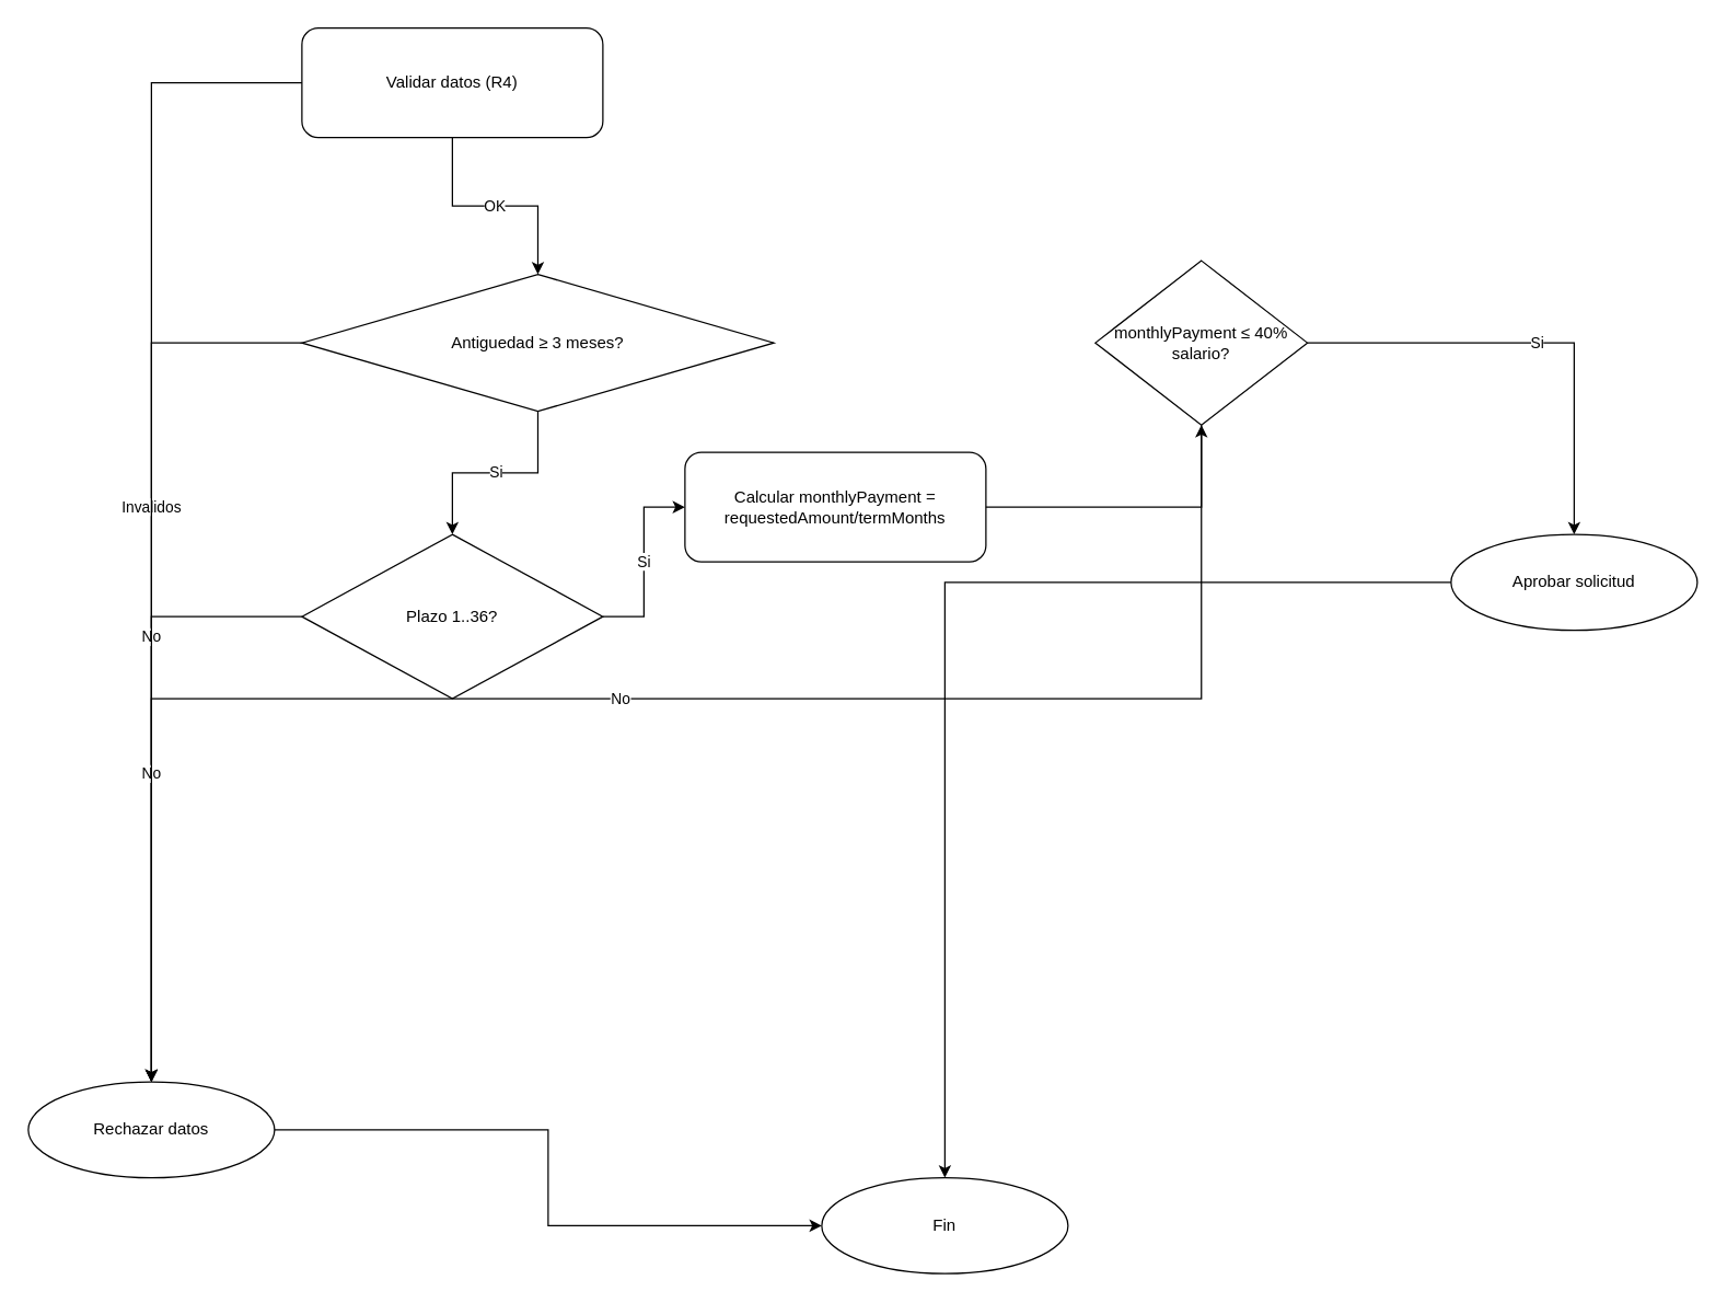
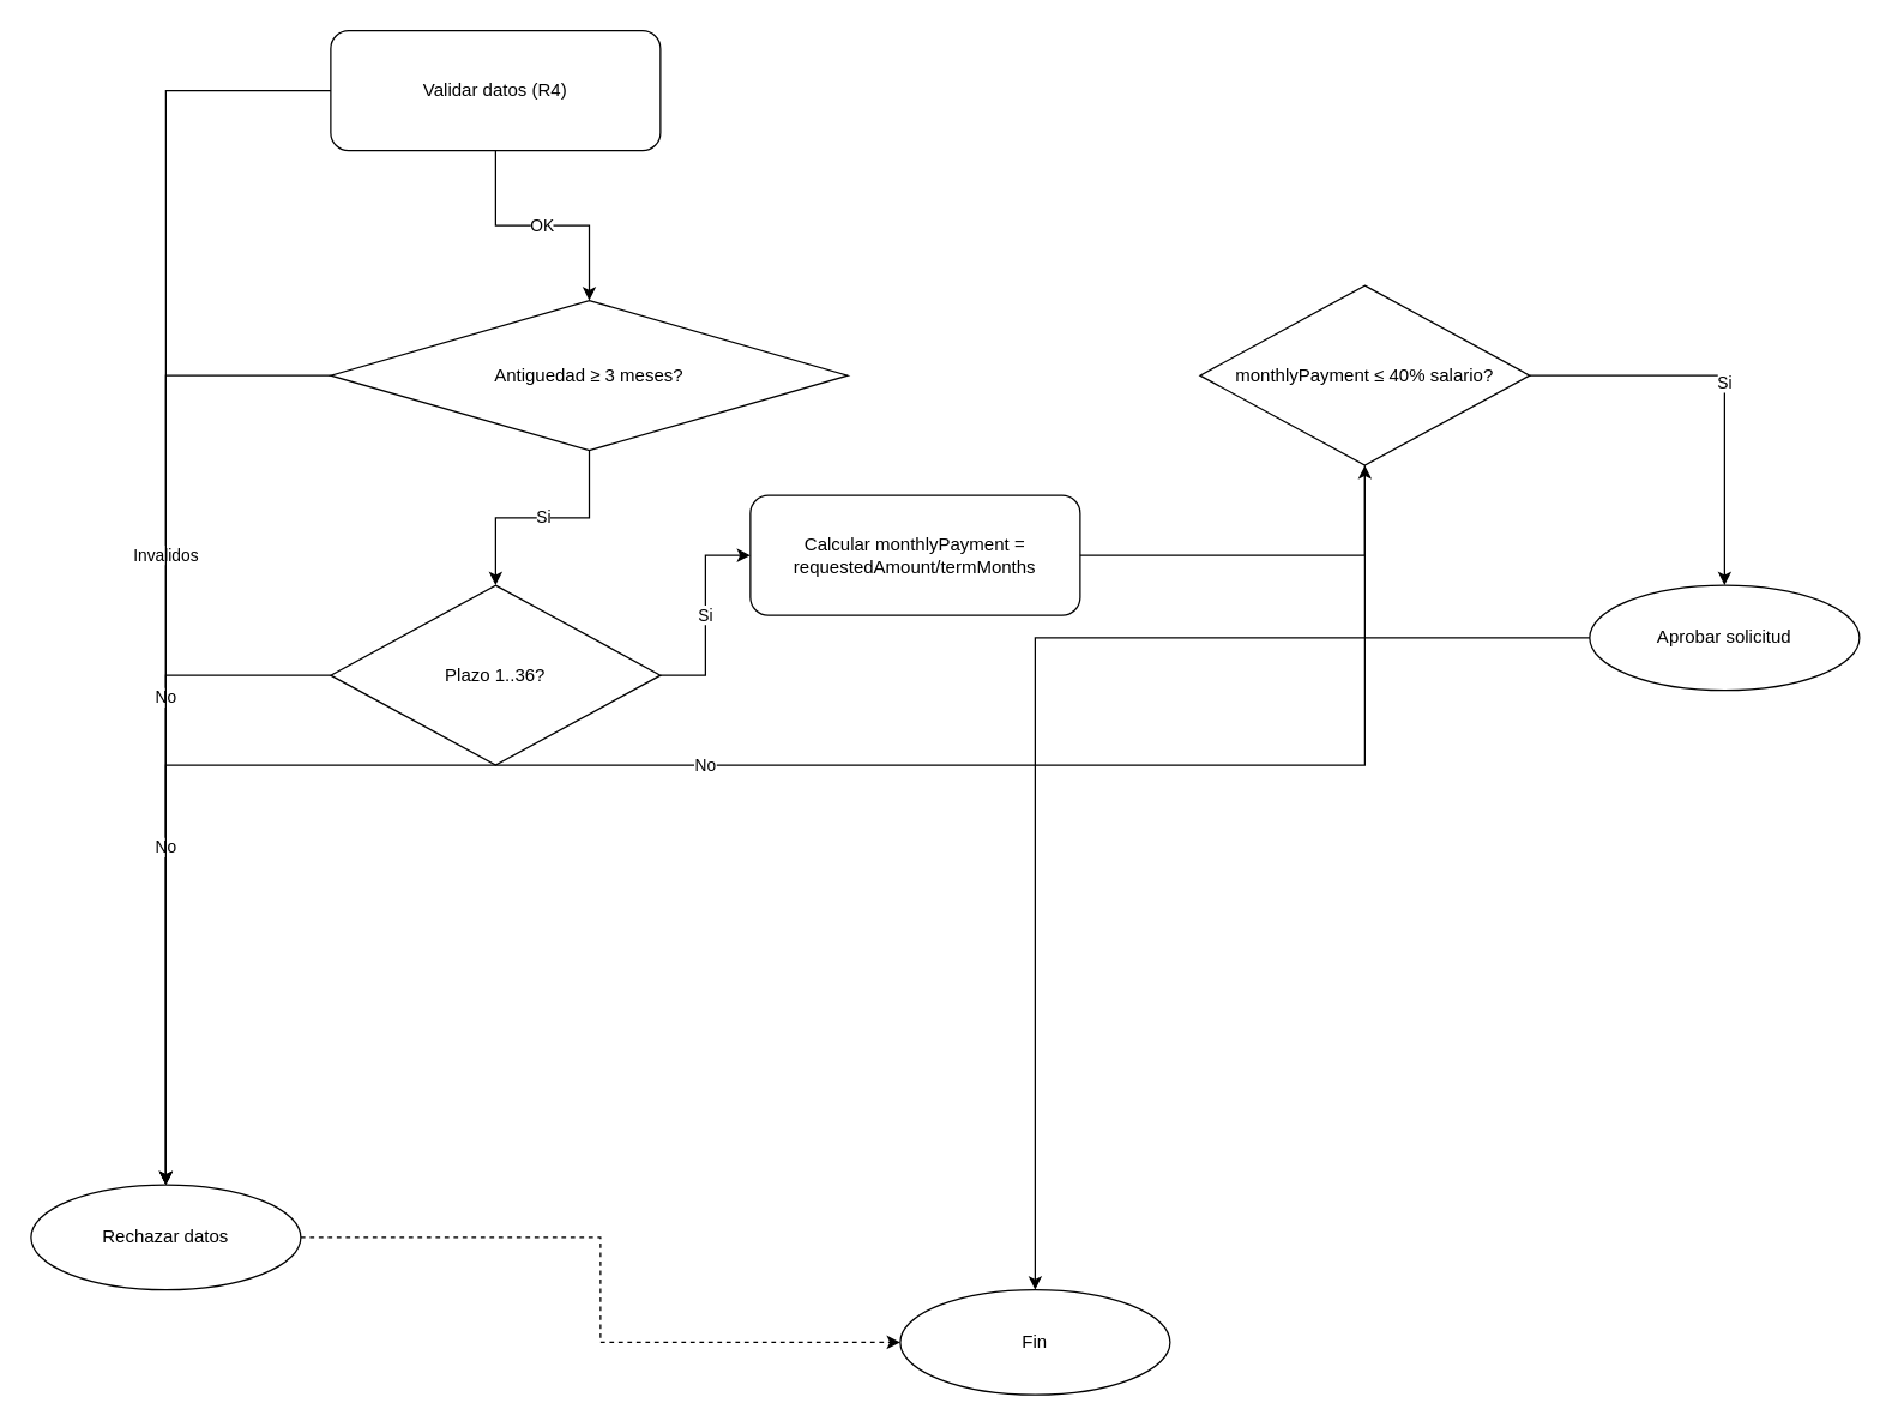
  <mxCell id="0" />
  <mxCell id="1" parent="0" />
  <mxCell id="2" value="Validar datos (R4)" style="rounded=1;whiteSpace=wrap;html=1;" parent="1" vertex="1"><mxGeometry x="220" y="20" width="220" height="80" as="geometry" /></mxCell>
  <mxCell id="3" value="Antiguedad ≥ 3 meses?" style="rhombus;whiteSpace=wrap;html=1;" parent="1" vertex="1"><mxGeometry x="220" y="200" width="345" height="100" as="geometry" /></mxCell>
  <mxCell id="4" value="Plazo 1..36?" style="rhombus;whiteSpace=wrap;html=1;" parent="1" vertex="1"><mxGeometry x="220" y="390" width="220" height="120" as="geometry" /></mxCell>
  <mxCell id="5" value="Calcular monthlyPayment = requestedAmount/termMonths" style="rounded=1;whiteSpace=wrap;html=1;" parent="1" vertex="1"><mxGeometry x="500" y="330" width="220" height="80" as="geometry" /></mxCell>
- <mxCell id="6" value="monthlyPayment ≤ 40% salario?" style="rhombus;whiteSpace=wrap;html=1;" parent="1" vertex="1"><mxGeometry x="800" y="190" width="155" height="120" as="geometry" /></mxCell>
+ <mxCell id="6" value="monthlyPayment ≤ 40% salario?" style="rhombus;whiteSpace=wrap;html=1;" parent="1" vertex="1"><mxGeometry x="800" y="190" width="220" height="120" as="geometry" /></mxCell>
  <mxCell id="7" value="Rechazar datos" style="shape=ellipse;whiteSpace=wrap;html=1;perimeter=ellipsePerimeter;" parent="1" vertex="1"><mxGeometry x="20" y="790" width="180" height="70" as="geometry" /></mxCell>
  <mxCell id="8" value="Aprobar solicitud" style="shape=ellipse;whiteSpace=wrap;html=1;perimeter=ellipsePerimeter;" parent="1" vertex="1"><mxGeometry x="1060" y="390" width="180" height="70" as="geometry" /></mxCell>
  <mxCell id="9" value="Fin" style="shape=ellipse;whiteSpace=wrap;html=1;perimeter=ellipsePerimeter;" parent="1" vertex="1"><mxGeometry x="600" y="860" width="180" height="70" as="geometry" /></mxCell>
  <mxCell id="10" value="Invalidos" style="edgeStyle=orthogonalEdgeStyle;rounded=0;orthogonalLoop=1;jettySize=auto;html=1;" parent="1" source="2" target="7" edge="1"><mxGeometry relative="1" as="geometry" /></mxCell>
  <mxCell id="11" value="OK" style="edgeStyle=orthogonalEdgeStyle;rounded=0;orthogonalLoop=1;jettySize=auto;html=1;" parent="1" source="2" target="3" edge="1"><mxGeometry relative="1" as="geometry" /></mxCell>
  <mxCell id="12" value="No" style="edgeStyle=orthogonalEdgeStyle;rounded=0;orthogonalLoop=1;jettySize=auto;html=1;" parent="1" source="3" target="7" edge="1"><mxGeometry relative="1" as="geometry" /></mxCell>
  <mxCell id="13" value="Si" style="edgeStyle=orthogonalEdgeStyle;rounded=0;orthogonalLoop=1;jettySize=auto;html=1;" parent="1" source="3" target="4" edge="1"><mxGeometry relative="1" as="geometry" /></mxCell>
  <mxCell id="14" value="No" style="edgeStyle=orthogonalEdgeStyle;rounded=0;orthogonalLoop=1;jettySize=auto;html=1;" parent="1" source="4" target="7" edge="1"><mxGeometry relative="1" as="geometry" /></mxCell>
  <mxCell id="15" value="Si" style="edgeStyle=orthogonalEdgeStyle;rounded=0;orthogonalLoop=1;jettySize=auto;html=1;" parent="1" source="4" target="5" edge="1"><mxGeometry relative="1" as="geometry" /></mxCell>
  <mxCell id="16" value="" style="edgeStyle=orthogonalEdgeStyle;rounded=0;orthogonalLoop=1;jettySize=auto;html=1;" parent="1" source="5" target="6" edge="1"><mxGeometry relative="1" as="geometry" /></mxCell>
  <mxCell id="17" value="No" style="edgeStyle=orthogonalEdgeStyle;rounded=0;orthogonalLoop=1;jettySize=auto;html=1;" parent="1" source="6" target="7" edge="1"><mxGeometry relative="1" as="geometry"><Array as="points"><mxPoint x="110" y="510" /></Array></mxGeometry></mxCell>
  <mxCell id="18" value="Si" style="edgeStyle=orthogonalEdgeStyle;rounded=0;orthogonalLoop=1;jettySize=auto;html=1;" parent="1" source="6" target="8" edge="1"><mxGeometry relative="1" as="geometry" /></mxCell>
- <mxCell id="19" value="" style="edgeStyle=orthogonalEdgeStyle;rounded=0;orthogonalLoop=1;jettySize=auto;html=1;" parent="1" source="7" target="9" edge="1"><mxGeometry relative="1" as="geometry" /></mxCell>
+ <mxCell id="19" value="" style="edgeStyle=orthogonalEdgeStyle;rounded=0;orthogonalLoop=1;jettySize=auto;html=1;dashed=1;" parent="1" source="7" target="9" edge="1"><mxGeometry relative="1" as="geometry" /></mxCell>
  <mxCell id="20" value="" style="edgeStyle=orthogonalEdgeStyle;rounded=0;orthogonalLoop=1;jettySize=auto;html=1;" parent="1" source="8" target="9" edge="1"><mxGeometry relative="1" as="geometry" /></mxCell>
